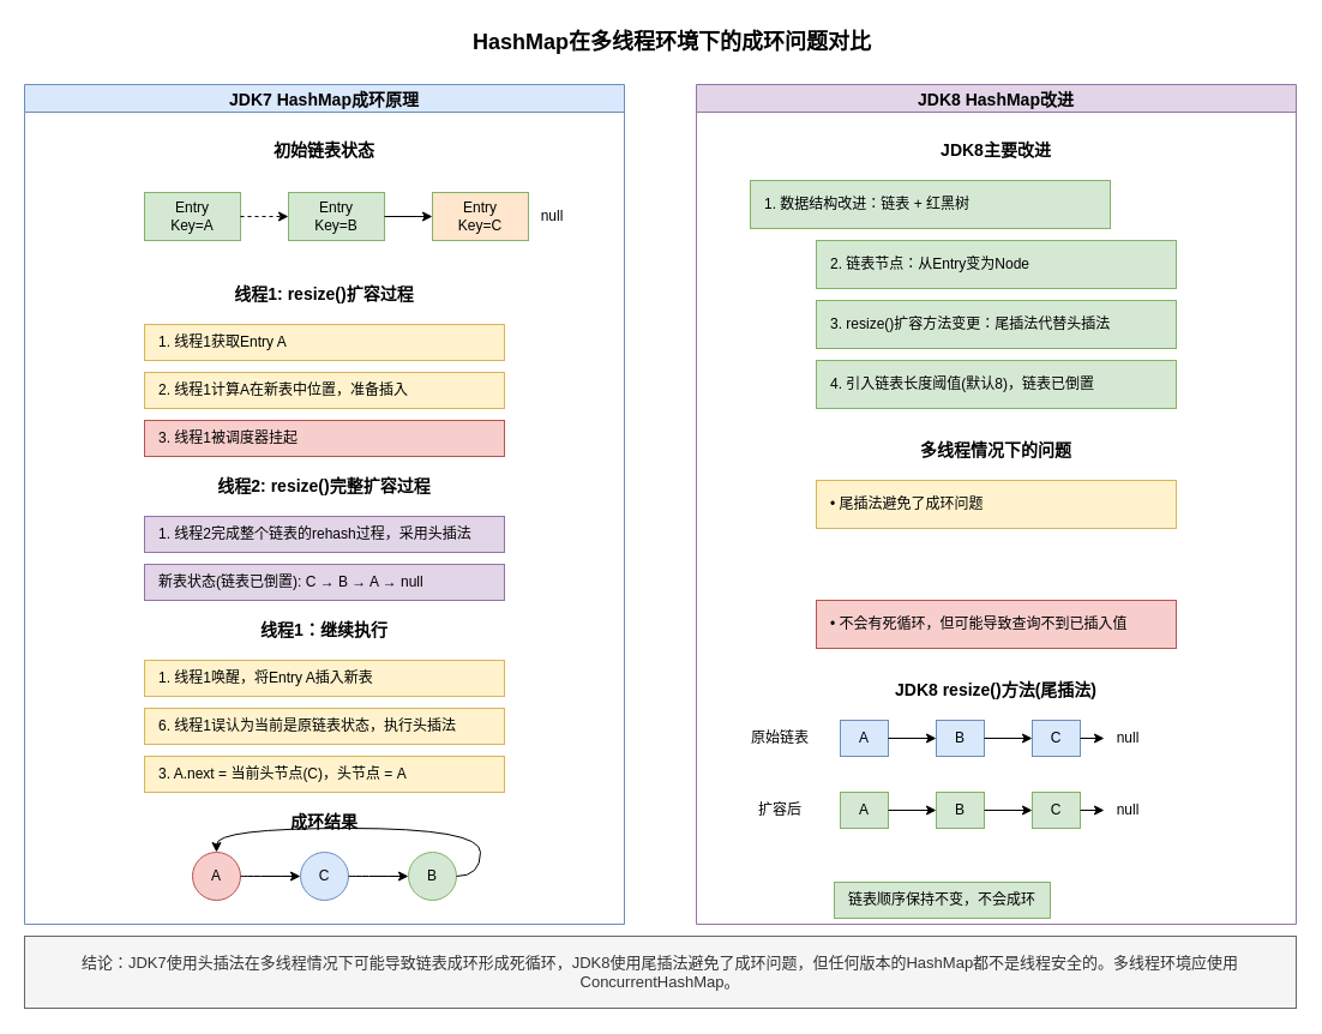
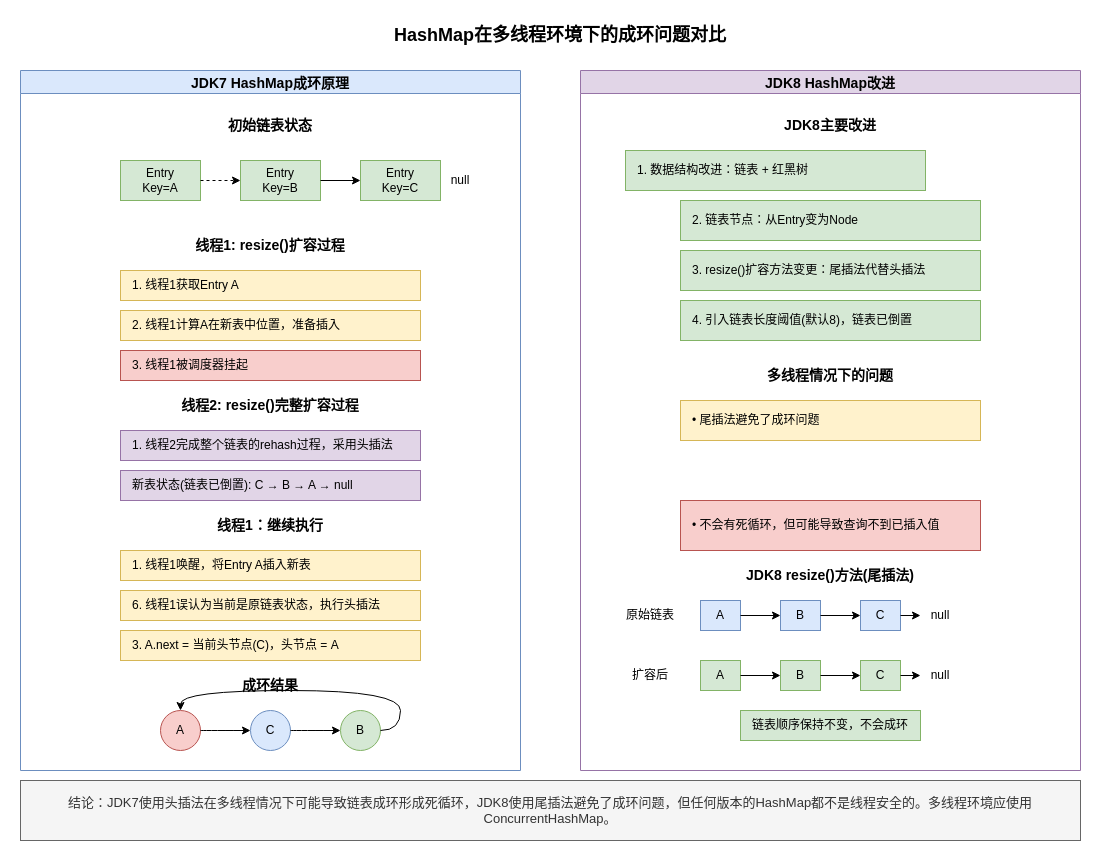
  <mxCell id="0" />
  <mxCell id="1" parent="0" />
  <mxCell id="2" value="HashMap在多线程环境下的成环问题对比" style="text;html=1;strokeColor=none;fillColor=none;align=center;verticalAlign=middle;whiteSpace=wrap;rounded=0;fontSize=18;fontStyle=1" vertex="1" parent="1"><mxGeometry x="340" y="20" width="440" height="30" as="geometry" /></mxCell>
  <mxCell id="3" value="JDK7 HashMap成环原理" style="swimlane;fontSize=14;fillColor=#dae8fc;strokeColor=#6c8ebf;" vertex="1" parent="1"><mxGeometry x="20" y="70" width="500" height="700" as="geometry" /></mxCell>
  <mxCell id="4" value="初始链表状态" style="text;html=1;strokeColor=none;fillColor=none;align=center;verticalAlign=middle;whiteSpace=wrap;rounded=0;fontSize=14;fontStyle=1" vertex="1" parent="3"><mxGeometry x="200" y="40" width="100" height="30" as="geometry" /></mxCell>
  <mxCell id="5" value="Entry&lt;br&gt;Key=A" style="rounded=0;whiteSpace=wrap;html=1;fillColor=#d5e8d4;strokeColor=#82b366;" vertex="1" parent="3"><mxGeometry x="100" y="90" width="80" height="40" as="geometry" /></mxCell>
  <mxCell id="6" value="Entry&lt;br&gt;Key=B" style="rounded=0;whiteSpace=wrap;html=1;fillColor=#d5e8d4;strokeColor=#82b366;" vertex="1" parent="3"><mxGeometry x="220" y="90" width="80" height="40" as="geometry" /></mxCell>
- <mxCell id="7" value="Entry&lt;br&gt;Key=C" style="rounded=0;whiteSpace=wrap;html=1;fillColor=#ffe6cc;strokeColor=#82b366;" vertex="1" parent="3"><mxGeometry x="340" y="90" width="80" height="40" as="geometry" /></mxCell>
+ <mxCell id="7" value="Entry&lt;br&gt;Key=C" style="rounded=0;whiteSpace=wrap;html=1;fillColor=#d5e8d4;strokeColor=#82b366;" vertex="1" parent="3"><mxGeometry x="340" y="90" width="80" height="40" as="geometry" /></mxCell>
  <mxCell id="8" value="" style="endArrow=classic;html=1;rounded=0;entryX=0;entryY=0.5;entryDx=0;entryDy=0;exitX=1;exitY=0.5;exitDx=0;exitDy=0;dashed=1;" edge="1" parent="3" source="5" target="6"><mxGeometry width="50" height="50" relative="1" as="geometry"><mxPoint x="180" y="110" as="sourcePoint" /><mxPoint x="230" y="60" as="targetPoint" /></mxGeometry></mxCell>
  <mxCell id="9" value="" style="endArrow=classic;html=1;rounded=0;entryX=0;entryY=0.5;entryDx=0;entryDy=0;exitX=1;exitY=0.5;exitDx=0;exitDy=0;" edge="1" parent="3" source="6" target="7"><mxGeometry width="50" height="50" relative="1" as="geometry"><mxPoint x="310" y="110" as="sourcePoint" /><mxPoint x="340" y="110" as="targetPoint" /></mxGeometry></mxCell>
  <mxCell id="10" value="null" style="text;html=1;strokeColor=none;fillColor=none;align=center;verticalAlign=middle;whiteSpace=wrap;rounded=0;" vertex="1" parent="3"><mxGeometry x="420" y="95" width="40" height="30" as="geometry" /></mxCell>
  <mxCell id="11" value="" style="endArrow=classic;html=1;rounded=0;entryX=0;entryY=0.5;entryDx=0;entryDy=0;exitX=1;exitY=0.5;exitDx=0;exitDy=0;" edge="1" parent="3" source="7" target="10"><mxGeometry width="50" height="50" relative="1" as="geometry"><mxPoint x="430" y="110" as="sourcePoint" /><mxPoint x="480" y="60" as="targetPoint" /></mxGeometry></mxCell>
  <mxCell id="12" value="线程1: resize()扩容过程" style="text;html=1;strokeColor=none;fillColor=none;align=center;verticalAlign=middle;whiteSpace=wrap;rounded=0;fontSize=14;fontStyle=1" vertex="1" parent="3"><mxGeometry x="155" y="160" width="190" height="30" as="geometry" /></mxCell>
  <mxCell id="13" value="1. 线程1获取Entry A" style="rounded=0;whiteSpace=wrap;html=1;fillColor=#fff2cc;strokeColor=#d6b656;align=left;spacingLeft=10;fontSize=12;" vertex="1" parent="3"><mxGeometry x="100" y="200" width="300" height="30" as="geometry" /></mxCell>
  <mxCell id="14" value="2. 线程1计算A在新表中位置，准备插入" style="rounded=0;whiteSpace=wrap;html=1;fillColor=#fff2cc;strokeColor=#d6b656;align=left;spacingLeft=10;fontSize=12;" vertex="1" parent="3"><mxGeometry x="100" y="240" width="300" height="30" as="geometry" /></mxCell>
  <mxCell id="15" value="3. 线程1被调度器挂起" style="rounded=0;whiteSpace=wrap;html=1;fillColor=#f8cecc;strokeColor=#b85450;align=left;spacingLeft=10;fontSize=12;" vertex="1" parent="3"><mxGeometry x="100" y="280" width="300" height="30" as="geometry" /></mxCell>
  <mxCell id="16" value="线程2: resize()完整扩容过程" style="text;html=1;strokeColor=none;fillColor=none;align=center;verticalAlign=middle;whiteSpace=wrap;rounded=0;fontSize=14;fontStyle=1" vertex="1" parent="3"><mxGeometry x="155" y="320" width="190" height="30" as="geometry" /></mxCell>
  <mxCell id="17" value="1. 线程2完成整个链表的rehash过程，采用头插法" style="rounded=0;whiteSpace=wrap;html=1;fillColor=#e1d5e7;strokeColor=#9673a6;align=left;spacingLeft=10;fontSize=12;" vertex="1" parent="3"><mxGeometry x="100" y="360" width="300" height="30" as="geometry" /></mxCell>
  <mxCell id="18" value="新表状态(链表已倒置): C → B → A → null" style="rounded=0;whiteSpace=wrap;html=1;fillColor=#e1d5e7;strokeColor=#9673a6;align=left;spacingLeft=10;fontSize=12;" vertex="1" parent="3"><mxGeometry x="100" y="400" width="300" height="30" as="geometry" /></mxCell>
  <mxCell id="19" value="线程1：继续执行" style="text;html=1;strokeColor=none;fillColor=none;align=center;verticalAlign=middle;whiteSpace=wrap;rounded=0;fontSize=14;fontStyle=1" vertex="1" parent="3"><mxGeometry x="155" y="440" width="190" height="30" as="geometry" /></mxCell>
  <mxCell id="20" value="1. 线程1唤醒，将Entry A插入新表" style="rounded=0;whiteSpace=wrap;html=1;fillColor=#fff2cc;strokeColor=#d6b656;align=left;spacingLeft=10;fontSize=12;" vertex="1" parent="3"><mxGeometry x="100" y="480" width="300" height="30" as="geometry" /></mxCell>
  <mxCell id="21" value="6. 线程1误认为当前是原链表状态，执行头插法" style="rounded=0;whiteSpace=wrap;html=1;fillColor=#fff2cc;strokeColor=#d6b656;align=left;spacingLeft=10;fontSize=12;" vertex="1" parent="3"><mxGeometry x="100" y="520" width="300" height="30" as="geometry" /></mxCell>
  <mxCell id="22" value="3. A.next = 当前头节点(C)，头节点 = A" style="rounded=0;whiteSpace=wrap;html=1;fillColor=#fff2cc;strokeColor=#d6b656;align=left;spacingLeft=10;fontSize=12;" vertex="1" parent="3"><mxGeometry x="100" y="560" width="300" height="30" as="geometry" /></mxCell>
  <mxCell id="23" value="成环结果" style="text;html=1;strokeColor=none;fillColor=none;align=center;verticalAlign=middle;whiteSpace=wrap;rounded=0;fontSize=14;fontStyle=1" vertex="1" parent="3"><mxGeometry x="200" y="600" width="100" height="30" as="geometry" /></mxCell>
  <mxCell id="24" value="A" style="ellipse;whiteSpace=wrap;html=1;aspect=fixed;fillColor=#f8cecc;strokeColor=#b85450;" vertex="1" parent="3"><mxGeometry x="140" y="640" width="40" height="40" as="geometry" /></mxCell>
  <mxCell id="25" value="B" style="ellipse;whiteSpace=wrap;html=1;aspect=fixed;fillColor=#d5e8d4;strokeColor=#82b366;" vertex="1" parent="3"><mxGeometry x="320" y="640" width="40" height="40" as="geometry" /></mxCell>
  <mxCell id="26" value="C" style="ellipse;whiteSpace=wrap;html=1;aspect=fixed;fillColor=#dae8fc;strokeColor=#6c8ebf;" vertex="1" parent="3"><mxGeometry x="230" y="640" width="40" height="40" as="geometry" /></mxCell>
  <mxCell id="27" value="" style="curved=1;endArrow=classic;html=1;rounded=0;exitX=1;exitY=0.5;exitDx=0;exitDy=0;entryX=0;entryY=0.5;entryDx=0;entryDy=0;" edge="1" parent="3" source="24" target="26"><mxGeometry width="50" height="50" relative="1" as="geometry"><mxPoint x="250" y="640" as="sourcePoint" /><mxPoint x="300" y="590" as="targetPoint" /></mxGeometry></mxCell>
  <mxCell id="28" value="" style="curved=1;endArrow=classic;html=1;rounded=0;exitX=1;exitY=0.5;exitDx=0;exitDy=0;entryX=0;entryY=0.5;entryDx=0;entryDy=0;" edge="1" parent="3" source="26" target="25"><mxGeometry width="50" height="50" relative="1" as="geometry"><mxPoint x="250" y="640" as="sourcePoint" /><mxPoint x="300" y="590" as="targetPoint" /></mxGeometry></mxCell>
  <mxCell id="29" value="" style="curved=1;endArrow=classic;html=1;rounded=0;entryX=0.5;entryY=0;entryDx=0;entryDy=0;exitX=1;exitY=0.5;exitDx=0;exitDy=0;" edge="1" parent="3" source="25" target="24"><mxGeometry width="50" height="50" relative="1" as="geometry"><mxPoint x="250" y="640" as="sourcePoint" /><mxPoint x="300" y="590" as="targetPoint" /><Array as="points"><mxPoint x="380" y="660" /><mxPoint x="380" y="620" /><mxPoint x="160" y="620" /></Array></mxGeometry></mxCell>
  <mxCell id="30" value="JDK8 HashMap改进" style="swimlane;fontSize=14;fillColor=#e1d5e7;strokeColor=#9673a6;" vertex="1" parent="1"><mxGeometry x="580" y="70" width="500" height="700" as="geometry" /></mxCell>
  <mxCell id="31" value="JDK8主要改进" style="text;html=1;strokeColor=none;fillColor=none;align=center;verticalAlign=middle;whiteSpace=wrap;rounded=0;fontSize=14;fontStyle=1" vertex="1" parent="30"><mxGeometry x="200" y="40" width="100" height="30" as="geometry" /></mxCell>
  <mxCell id="32" value="1. 数据结构改进：链表 + 红黑树" style="rounded=0;whiteSpace=wrap;html=1;fillColor=#d5e8d4;strokeColor=#82b366;align=left;spacingLeft=10;" vertex="1" parent="30"><mxGeometry x="45" y="80" width="300" height="40" as="geometry" /></mxCell>
  <mxCell id="33" value="2. 链表节点：从Entry变为Node" style="rounded=0;whiteSpace=wrap;html=1;fillColor=#d5e8d4;strokeColor=#82b366;align=left;spacingLeft=10;" vertex="1" parent="30"><mxGeometry x="100" y="130" width="300" height="40" as="geometry" /></mxCell>
  <mxCell id="34" value="3. resize()扩容方法变更：尾插法代替头插法" style="rounded=0;whiteSpace=wrap;html=1;fillColor=#d5e8d4;strokeColor=#82b366;align=left;spacingLeft=10;" vertex="1" parent="30"><mxGeometry x="100" y="180" width="300" height="40" as="geometry" /></mxCell>
  <mxCell id="35" value="4. 引入链表长度阈值(默认8)，链表已倒置" style="rounded=0;whiteSpace=wrap;html=1;fillColor=#d5e8d4;strokeColor=#82b366;align=left;spacingLeft=10;" vertex="1" parent="30"><mxGeometry x="100" y="230" width="300" height="40" as="geometry" /></mxCell>
  <mxCell id="36" value="多线程情况下的问题" style="text;html=1;strokeColor=none;fillColor=none;align=center;verticalAlign=middle;whiteSpace=wrap;rounded=0;fontSize=14;fontStyle=1" vertex="1" parent="30"><mxGeometry x="155" y="290" width="190" height="30" as="geometry" /></mxCell>
  <mxCell id="37" value="• 尾插法避免了成环问题" style="rounded=0;whiteSpace=wrap;html=1;fillColor=#fff2cc;strokeColor=#d6b656;align=left;spacingLeft=10;" vertex="1" parent="30"><mxGeometry x="100" y="330" width="300" height="40" as="geometry" /></mxCell>
- <mxCell id="38" value="• 不会有死循环，但可能导致查询不到已插入值" style="rounded=0;whiteSpace=wrap;html=1;fillColor=#f8cecc;strokeColor=#b85450;align=left;spacingLeft=10;" vertex="1" parent="30"><mxGeometry x="100" y="430" width="300" height="40" as="geometry" /></mxCell>
+ <mxCell id="38" value="• 不会有死循环，但可能导致查询不到已插入值" style="rounded=0;whiteSpace=wrap;html=1;fillColor=#f8cecc;strokeColor=#b85450;align=left;spacingLeft=10;" vertex="1" parent="30"><mxGeometry x="100" y="430" width="300" height="50" as="geometry" /></mxCell>
  <mxCell id="39" value="JDK8 resize()方法(尾插法)" style="text;html=1;strokeColor=none;fillColor=none;align=center;verticalAlign=middle;whiteSpace=wrap;rounded=0;fontSize=14;fontStyle=1" vertex="1" parent="30"><mxGeometry x="155" y="490" width="190" height="30" as="geometry" /></mxCell>
  <mxCell id="40" value="原始链表" style="text;html=1;strokeColor=none;fillColor=none;align=center;verticalAlign=middle;whiteSpace=wrap;rounded=0;" vertex="1" parent="30"><mxGeometry x="40" y="530" width="60" height="30" as="geometry" /></mxCell>
  <mxCell id="41" value="A" style="rounded=0;whiteSpace=wrap;html=1;fillColor=#dae8fc;strokeColor=#6c8ebf;" vertex="1" parent="30"><mxGeometry x="120" y="530" width="40" height="30" as="geometry" /></mxCell>
  <mxCell id="42" value="B" style="rounded=0;whiteSpace=wrap;html=1;fillColor=#dae8fc;strokeColor=#6c8ebf;" vertex="1" parent="30"><mxGeometry x="200" y="530" width="40" height="30" as="geometry" /></mxCell>
  <mxCell id="43" value="C" style="rounded=0;whiteSpace=wrap;html=1;fillColor=#dae8fc;strokeColor=#6c8ebf;" vertex="1" parent="30"><mxGeometry x="280" y="530" width="40" height="30" as="geometry" /></mxCell>
  <mxCell id="44" value="" style="endArrow=classic;html=1;rounded=0;exitX=1;exitY=0.5;exitDx=0;exitDy=0;entryX=0;entryY=0.5;entryDx=0;entryDy=0;" edge="1" parent="30" source="41" target="42"><mxGeometry width="50" height="50" relative="1" as="geometry"><mxPoint x="250" y="640" as="sourcePoint" /><mxPoint x="300" y="590" as="targetPoint" /></mxGeometry></mxCell>
  <mxCell id="45" value="" style="endArrow=classic;html=1;rounded=0;exitX=1;exitY=0.5;exitDx=0;exitDy=0;entryX=0;entryY=0.5;entryDx=0;entryDy=0;" edge="1" parent="30" source="42" target="43"><mxGeometry width="50" height="50" relative="1" as="geometry"><mxPoint x="250" y="640" as="sourcePoint" /><mxPoint x="300" y="590" as="targetPoint" /></mxGeometry></mxCell>
  <mxCell id="46" value="null" style="text;html=1;strokeColor=none;fillColor=none;align=center;verticalAlign=middle;whiteSpace=wrap;rounded=0;" vertex="1" parent="30"><mxGeometry x="340" y="530" width="40" height="30" as="geometry" /></mxCell>
  <mxCell id="47" value="" style="endArrow=classic;html=1;rounded=0;exitX=1;exitY=0.5;exitDx=0;exitDy=0;entryX=0;entryY=0.5;entryDx=0;entryDy=0;" edge="1" parent="30" source="43" target="46"><mxGeometry width="50" height="50" relative="1" as="geometry"><mxPoint x="250" y="640" as="sourcePoint" /><mxPoint x="300" y="590" as="targetPoint" /></mxGeometry></mxCell>
  <mxCell id="48" value="扩容后" style="text;html=1;strokeColor=none;fillColor=none;align=center;verticalAlign=middle;whiteSpace=wrap;rounded=0;" vertex="1" parent="30"><mxGeometry x="40" y="590" width="60" height="30" as="geometry" /></mxCell>
  <mxCell id="49" value="A" style="rounded=0;whiteSpace=wrap;html=1;fillColor=#d5e8d4;strokeColor=#82b366;" vertex="1" parent="30"><mxGeometry x="120" y="590" width="40" height="30" as="geometry" /></mxCell>
  <mxCell id="50" value="B" style="rounded=0;whiteSpace=wrap;html=1;fillColor=#d5e8d4;strokeColor=#82b366;" vertex="1" parent="30"><mxGeometry x="200" y="590" width="40" height="30" as="geometry" /></mxCell>
  <mxCell id="51" value="C" style="rounded=0;whiteSpace=wrap;html=1;fillColor=#d5e8d4;strokeColor=#82b366;" vertex="1" parent="30"><mxGeometry x="280" y="590" width="40" height="30" as="geometry" /></mxCell>
  <mxCell id="52" value="" style="endArrow=classic;html=1;rounded=0;exitX=1;exitY=0.5;exitDx=0;exitDy=0;entryX=0;entryY=0.5;entryDx=0;entryDy=0;" edge="1" parent="30" source="49" target="50"><mxGeometry width="50" height="50" relative="1" as="geometry"><mxPoint x="250" y="640" as="sourcePoint" /><mxPoint x="300" y="590" as="targetPoint" /></mxGeometry></mxCell>
  <mxCell id="53" value="" style="endArrow=classic;html=1;rounded=0;exitX=1;exitY=0.5;exitDx=0;exitDy=0;entryX=0;entryY=0.5;entryDx=0;entryDy=0;" edge="1" parent="30" source="50" target="51"><mxGeometry width="50" height="50" relative="1" as="geometry"><mxPoint x="250" y="640" as="sourcePoint" /><mxPoint x="300" y="590" as="targetPoint" /></mxGeometry></mxCell>
  <mxCell id="54" value="null" style="text;html=1;strokeColor=none;fillColor=none;align=center;verticalAlign=middle;whiteSpace=wrap;rounded=0;" vertex="1" parent="30"><mxGeometry x="340" y="590" width="40" height="30" as="geometry" /></mxCell>
  <mxCell id="55" value="" style="endArrow=classic;html=1;rounded=0;exitX=1;exitY=0.5;exitDx=0;exitDy=0;entryX=0;entryY=0.5;entryDx=0;entryDy=0;" edge="1" parent="30" source="51" target="54"><mxGeometry width="50" height="50" relative="1" as="geometry"><mxPoint x="250" y="640" as="sourcePoint" /><mxPoint x="300" y="590" as="targetPoint" /></mxGeometry></mxCell>
- <mxCell id="56" value="链表顺序保持不变，不会成环" style="rounded=0;whiteSpace=wrap;html=1;fillColor=#d5e8d4;strokeColor=#82b366;align=center;" vertex="1" parent="30"><mxGeometry x="115" y="665" width="180" height="30" as="geometry" /></mxCell>
+ <mxCell id="56" value="链表顺序保持不变，不会成环" style="rounded=0;whiteSpace=wrap;html=1;fillColor=#d5e8d4;strokeColor=#82b366;align=center;" vertex="1" parent="30"><mxGeometry x="160" y="640" width="180" height="30" as="geometry" /></mxCell>
  <mxCell id="57" value="结论：JDK7使用头插法在多线程情况下可能导致链表成环形成死循环，JDK8使用尾插法避免了成环问题，但任何版本的HashMap都不是线程安全的。多线程环境应使用ConcurrentHashMap。" style="rounded=0;whiteSpace=wrap;html=1;fillColor=#f5f5f5;strokeColor=#666666;fontColor=#333333;fontSize=13;" vertex="1" parent="1"><mxGeometry x="20" y="780" width="1060" height="60" as="geometry" /></mxCell>
